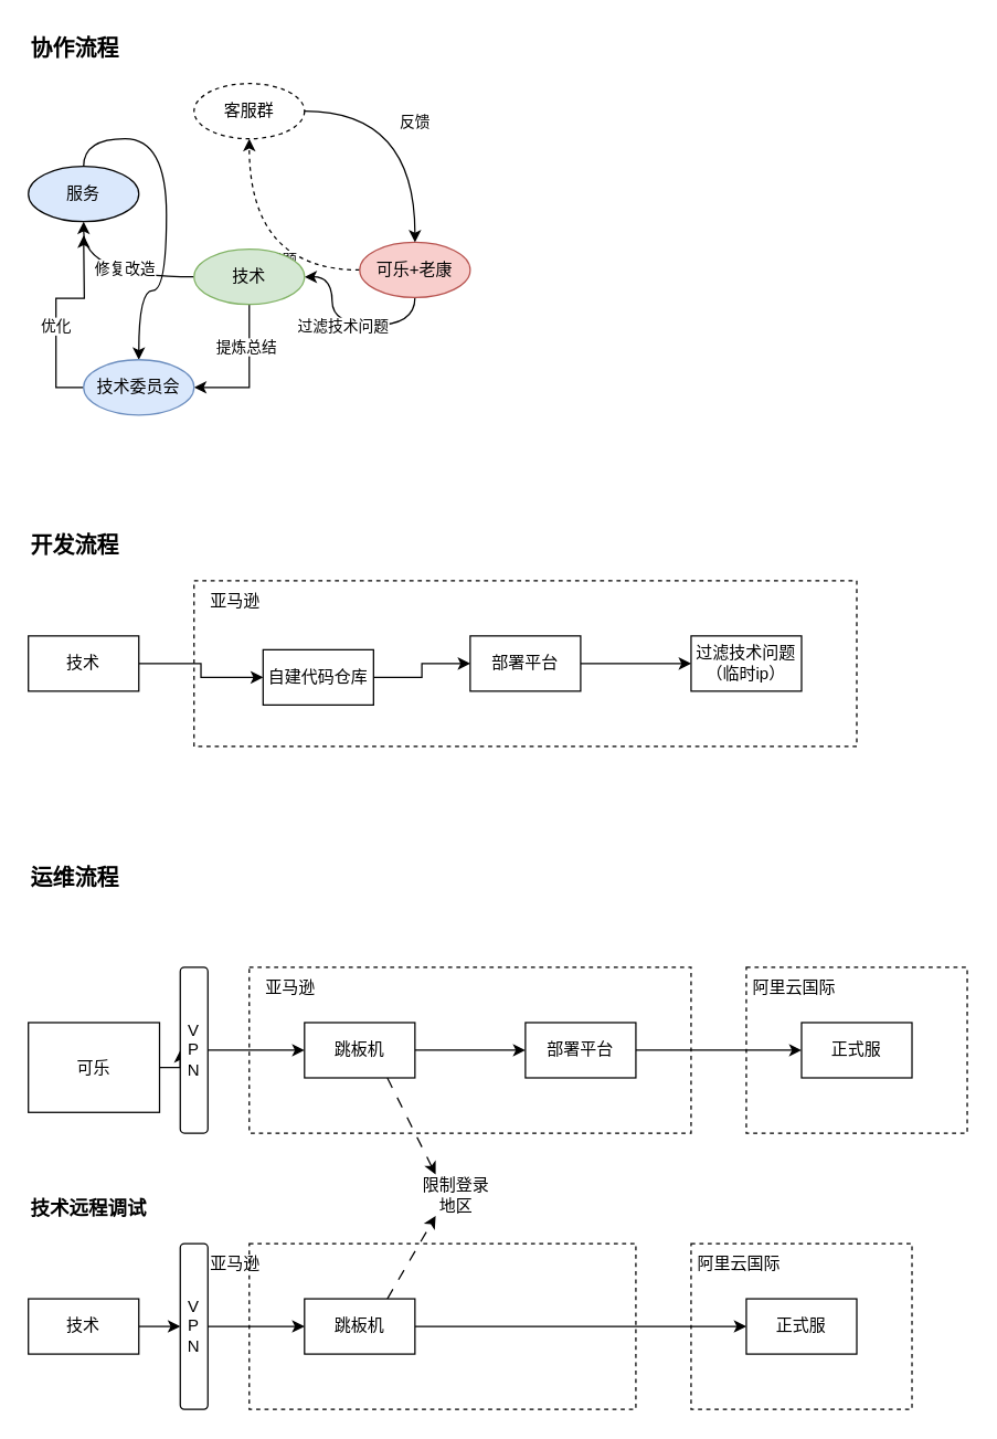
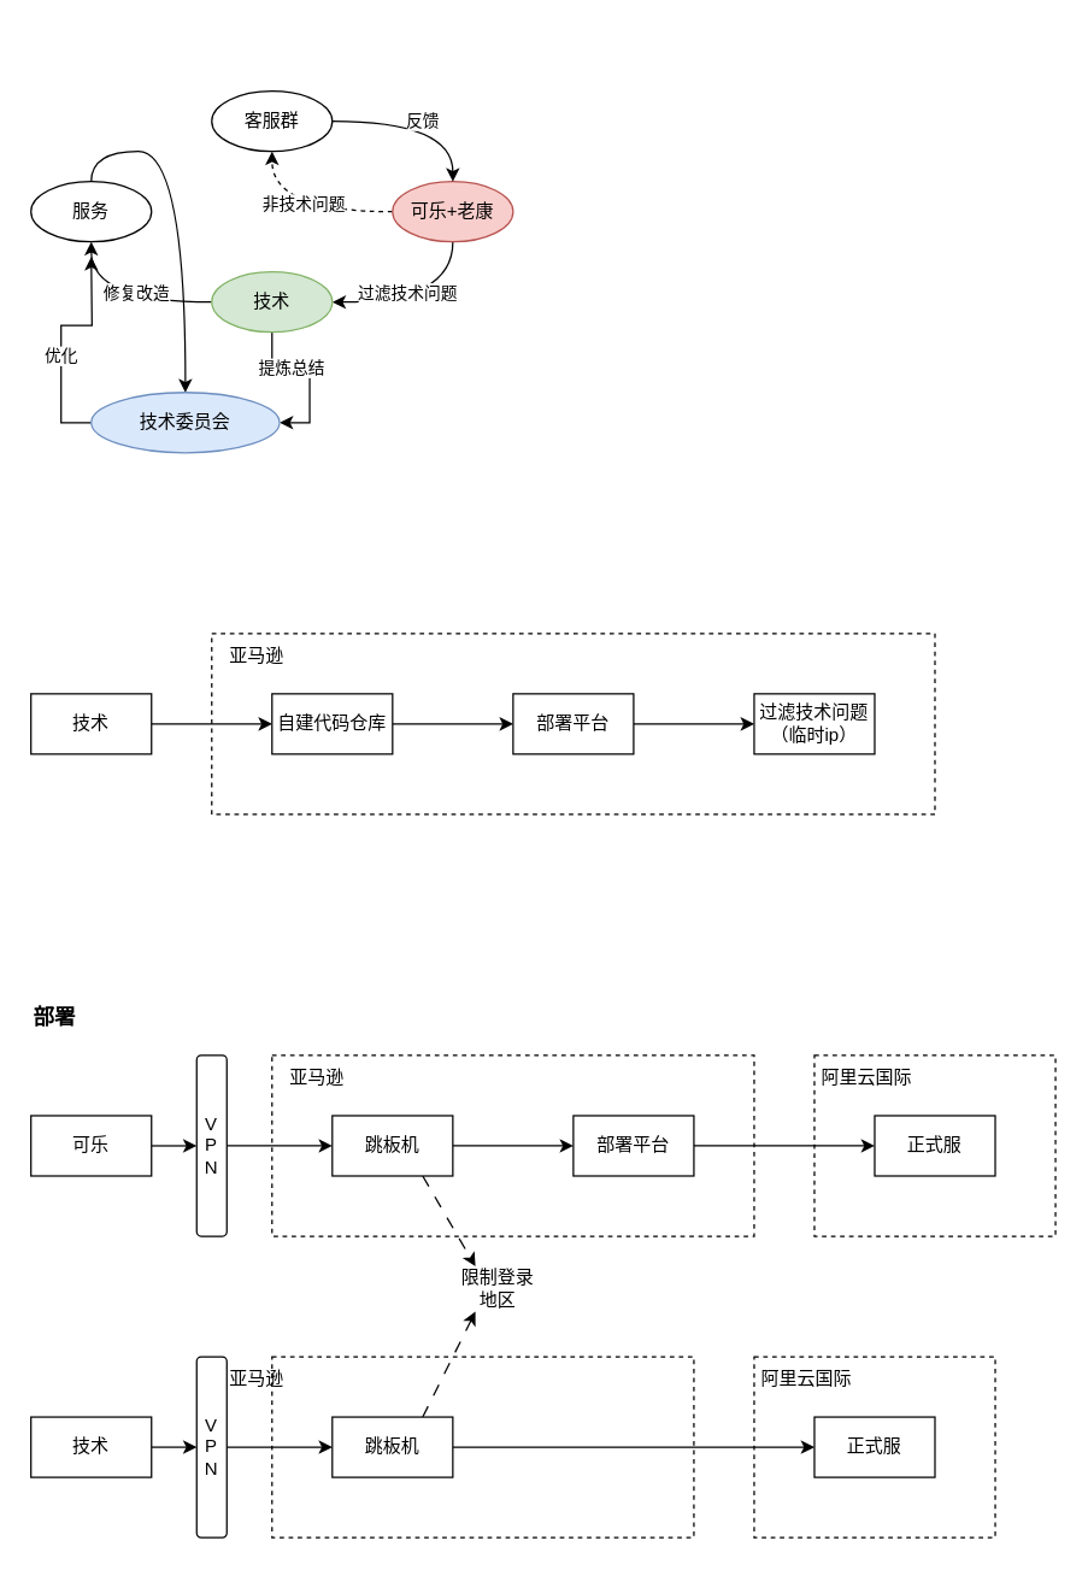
  <mxCell id="0" />
  <mxCell id="1" parent="0" />
  <mxCell id="2" value="" style="rounded=0;whiteSpace=wrap;html=1;dashed=1;" vertex="1" parent="1"><mxGeometry x="540" y="700" width="160" height="120" as="geometry" /></mxCell>
  <mxCell id="3" value="" style="rounded=0;whiteSpace=wrap;html=1;dashed=1;" vertex="1" parent="1"><mxGeometry x="180" y="700" width="320" height="120" as="geometry" /></mxCell>
  <mxCell id="4" value="" style="rounded=0;whiteSpace=wrap;html=1;dashed=1;" vertex="1" parent="1"><mxGeometry x="140" y="420" width="480" height="120" as="geometry" /></mxCell>
- <mxCell id="5" value="客服群" style="ellipse;whiteSpace=wrap;html=1;dashed=1;" vertex="1" parent="1"><mxGeometry x="140" y="60" width="80" height="40" as="geometry" /></mxCell>
+ <mxCell id="5" value="客服群" style="ellipse;whiteSpace=wrap;html=1;" vertex="1" parent="1"><mxGeometry x="140" y="60" width="80" height="40" as="geometry" /></mxCell>
  <mxCell id="6" style="edgeStyle=orthogonalEdgeStyle;rounded=0;orthogonalLoop=1;jettySize=auto;html=1;exitX=0.5;exitY=1;exitDx=0;exitDy=0;entryX=1;entryY=0.5;entryDx=0;entryDy=0;curved=1;" edge="1" parent="1" source="10" target="15"><mxGeometry relative="1" as="geometry" /></mxCell>
  <mxCell id="7" value="过滤技术问题" style="edgeLabel;html=1;align=center;verticalAlign=middle;resizable=0;points=[];" vertex="1" connectable="0" parent="6"><mxGeometry x="0.183" y="-7" relative="1" as="geometry"><mxPoint as="offset" /></mxGeometry></mxCell>
  <mxCell id="8" style="edgeStyle=orthogonalEdgeStyle;rounded=0;orthogonalLoop=1;jettySize=auto;html=1;exitX=0;exitY=0.5;exitDx=0;exitDy=0;entryX=0.5;entryY=1;entryDx=0;entryDy=0;curved=1;dashed=1;" edge="1" parent="1" source="10" target="5"><mxGeometry relative="1" as="geometry" /></mxCell>
  <mxCell id="9" value="非技术问题" style="edgeLabel;html=1;align=center;verticalAlign=middle;resizable=0;points=[];" vertex="1" connectable="0" parent="8"><mxGeometry y="-6" relative="1" as="geometry"><mxPoint as="offset" /></mxGeometry></mxCell>
- <mxCell id="10" value="可乐+老康" style="ellipse;whiteSpace=wrap;html=1;fillColor=#f8cecc;strokeColor=#b85450;" vertex="1" parent="1"><mxGeometry x="260" y="175" width="80" height="40" as="geometry" /></mxCell>
+ <mxCell id="10" value="可乐+老康" style="ellipse;whiteSpace=wrap;html=1;fillColor=#f8cecc;strokeColor=#b85450;" vertex="1" parent="1"><mxGeometry x="260" y="120" width="80" height="40" as="geometry" /></mxCell>
  <mxCell id="11" style="edgeStyle=orthogonalEdgeStyle;rounded=0;orthogonalLoop=1;jettySize=auto;html=1;exitX=0;exitY=0.5;exitDx=0;exitDy=0;entryX=0.5;entryY=1;entryDx=0;entryDy=0;curved=1;" edge="1" parent="1" source="15" target="17"><mxGeometry relative="1" as="geometry" /></mxCell>
  <mxCell id="12" value="修复改造" style="edgeLabel;html=1;align=center;verticalAlign=middle;resizable=0;points=[];" vertex="1" connectable="0" parent="11"><mxGeometry x="-0.15" y="-7" relative="1" as="geometry"><mxPoint as="offset" /></mxGeometry></mxCell>
  <mxCell id="13" style="edgeStyle=orthogonalEdgeStyle;rounded=0;orthogonalLoop=1;jettySize=auto;html=1;exitX=0.5;exitY=1;exitDx=0;exitDy=0;entryX=1;entryY=0.5;entryDx=0;entryDy=0;" edge="1" parent="1" source="15" target="20"><mxGeometry relative="1" as="geometry" /></mxCell>
  <mxCell id="14" value="提炼总结" style="edgeLabel;html=1;align=center;verticalAlign=middle;resizable=0;points=[];" vertex="1" connectable="0" parent="13"><mxGeometry x="-0.4" y="-3" relative="1" as="geometry"><mxPoint as="offset" /></mxGeometry></mxCell>
  <mxCell id="15" value="技术" style="ellipse;whiteSpace=wrap;html=1;fillColor=#d5e8d4;strokeColor=#82b366;" vertex="1" parent="1"><mxGeometry x="140" y="180" width="80" height="40" as="geometry" /></mxCell>
  <mxCell id="16" style="edgeStyle=orthogonalEdgeStyle;rounded=0;orthogonalLoop=1;jettySize=auto;html=1;exitX=0.5;exitY=0;exitDx=0;exitDy=0;curved=1;" edge="1" parent="1" source="17" target="20"><mxGeometry relative="1" as="geometry" /></mxCell>
- <mxCell id="17" value="服务" style="ellipse;whiteSpace=wrap;html=1;fillColor=#dae8fc;" vertex="1" parent="1"><mxGeometry x="20" y="120" width="80" height="40" as="geometry" /></mxCell>
+ <mxCell id="17" value="服务" style="ellipse;whiteSpace=wrap;html=1;" vertex="1" parent="1"><mxGeometry x="20" y="120" width="80" height="40" as="geometry" /></mxCell>
  <mxCell id="18" style="edgeStyle=orthogonalEdgeStyle;rounded=0;orthogonalLoop=1;jettySize=auto;html=1;exitX=0;exitY=0.5;exitDx=0;exitDy=0;" edge="1" parent="1" source="20"><mxGeometry relative="1" as="geometry"><mxPoint x="60" y="170" as="targetPoint" /></mxGeometry></mxCell>
  <mxCell id="19" value="优化" style="edgeLabel;html=1;align=center;verticalAlign=middle;resizable=0;points=[];" vertex="1" connectable="0" parent="18"><mxGeometry x="-0.136" y="1" relative="1" as="geometry"><mxPoint as="offset" /></mxGeometry></mxCell>
- <mxCell id="20" value="技术委员会" style="ellipse;whiteSpace=wrap;html=1;fillColor=#dae8fc;strokeColor=#6c8ebf;" vertex="1" parent="1"><mxGeometry x="60" y="260" width="80" height="40" as="geometry" /></mxCell>
+ <mxCell id="20" value="技术委员会" style="ellipse;whiteSpace=wrap;html=1;fillColor=#dae8fc;strokeColor=#6c8ebf;" vertex="1" parent="1"><mxGeometry x="60" y="260" width="125" height="40" as="geometry" /></mxCell>
  <mxCell id="21" value="反馈" style="endArrow=classic;html=1;rounded=0;exitX=1;exitY=0.5;exitDx=0;exitDy=0;entryX=0.5;entryY=0;entryDx=0;entryDy=0;edgeStyle=orthogonalEdgeStyle;curved=1;" edge="1" parent="1" source="5" target="10"><mxGeometry width="50" height="50" relative="1" as="geometry"><mxPoint x="370" y="320" as="sourcePoint" /><mxPoint x="420" y="270" as="targetPoint" /><Array as="points"><mxPoint x="300" y="80" /></Array></mxGeometry></mxCell>
  <mxCell id="22" style="edgeStyle=orthogonalEdgeStyle;rounded=0;orthogonalLoop=1;jettySize=auto;html=1;exitX=1;exitY=0.5;exitDx=0;exitDy=0;entryX=0;entryY=0.5;entryDx=0;entryDy=0;" edge="1" parent="1" source="23" target="28"><mxGeometry relative="1" as="geometry" /></mxCell>
  <mxCell id="23" value="技术" style="rounded=0;whiteSpace=wrap;html=1;" vertex="1" parent="1"><mxGeometry x="20" y="460" width="80" height="40" as="geometry" /></mxCell>
- <mxCell id="24" value="协作流程" style="text;html=1;align=left;verticalAlign=middle;whiteSpace=wrap;rounded=0;fontStyle=1;fontSize=16;" vertex="1" parent="1"><mxGeometry x="20" y="20" width="110" height="30" as="geometry" /></mxCell>
- <mxCell id="25" value="开发流程" style="text;html=1;align=left;verticalAlign=middle;whiteSpace=wrap;rounded=0;fontStyle=1;fontSize=16;" vertex="1" parent="1"><mxGeometry x="20" y="380" width="110" height="30" as="geometry" /></mxCell>
- <mxCell id="26" value="运维流程" style="text;html=1;align=left;verticalAlign=middle;whiteSpace=wrap;rounded=0;fontStyle=1;fontSize=16;" vertex="1" parent="1"><mxGeometry x="20" y="620" width="110" height="30" as="geometry" /></mxCell>
  <mxCell id="27" style="edgeStyle=orthogonalEdgeStyle;rounded=0;orthogonalLoop=1;jettySize=auto;html=1;exitX=1;exitY=0.5;exitDx=0;exitDy=0;entryX=0;entryY=0.5;entryDx=0;entryDy=0;" edge="1" parent="1" source="28" target="33"><mxGeometry relative="1" as="geometry" /></mxCell>
- <mxCell id="28" value="自建代码仓库" style="rounded=0;whiteSpace=wrap;html=1;" vertex="1" parent="1"><mxGeometry x="190" y="470" width="80" height="40" as="geometry" /></mxCell>
+ <mxCell id="28" value="自建代码仓库" style="rounded=0;whiteSpace=wrap;html=1;" vertex="1" parent="1"><mxGeometry x="180" y="460" width="80" height="40" as="geometry" /></mxCell>
  <mxCell id="29" style="edgeStyle=orthogonalEdgeStyle;rounded=0;orthogonalLoop=1;jettySize=auto;html=1;exitX=1;exitY=0.5;exitDx=0;exitDy=0;entryX=0;entryY=0.5;entryDx=0;entryDy=0;" edge="1" parent="1" source="30" target="56"><mxGeometry relative="1" as="geometry" /></mxCell>
- <mxCell id="30" value="可乐" style="rounded=0;whiteSpace=wrap;html=1;" vertex="1" parent="1"><mxGeometry x="20" y="740" width="95" height="65" as="geometry" /></mxCell>
+ <mxCell id="30" value="可乐" style="rounded=0;whiteSpace=wrap;html=1;" vertex="1" parent="1"><mxGeometry x="20" y="740" width="80" height="40" as="geometry" /></mxCell>
  <mxCell id="31" value="过滤技术问题（临时ip）" style="rounded=0;whiteSpace=wrap;html=1;" vertex="1" parent="1"><mxGeometry x="500" y="460" width="80" height="40" as="geometry" /></mxCell>
  <mxCell id="32" style="edgeStyle=orthogonalEdgeStyle;rounded=0;orthogonalLoop=1;jettySize=auto;html=1;exitX=1;exitY=0.5;exitDx=0;exitDy=0;entryX=0;entryY=0.5;entryDx=0;entryDy=0;" edge="1" parent="1" source="33" target="31"><mxGeometry relative="1" as="geometry" /></mxCell>
  <mxCell id="33" value="部署平台" style="rounded=0;whiteSpace=wrap;html=1;" vertex="1" parent="1"><mxGeometry x="340" y="460" width="80" height="40" as="geometry" /></mxCell>
  <mxCell id="34" value="亚马逊" style="text;html=1;align=center;verticalAlign=middle;whiteSpace=wrap;rounded=0;" vertex="1" parent="1"><mxGeometry x="140" y="420" width="60" height="30" as="geometry" /></mxCell>
  <mxCell id="35" style="edgeStyle=orthogonalEdgeStyle;rounded=0;orthogonalLoop=1;jettySize=auto;html=1;exitX=1;exitY=0.5;exitDx=0;exitDy=0;entryX=0;entryY=0.5;entryDx=0;entryDy=0;" edge="1" parent="1" source="36" target="37"><mxGeometry relative="1" as="geometry" /></mxCell>
  <mxCell id="36" value="部署平台" style="rounded=0;whiteSpace=wrap;html=1;" vertex="1" parent="1"><mxGeometry x="380" y="740" width="80" height="40" as="geometry" /></mxCell>
  <mxCell id="37" value="正式服" style="rounded=0;whiteSpace=wrap;html=1;" vertex="1" parent="1"><mxGeometry x="580" y="740" width="80" height="40" as="geometry" /></mxCell>
  <mxCell id="38" value="亚马逊" style="text;html=1;align=center;verticalAlign=middle;whiteSpace=wrap;rounded=0;" vertex="1" parent="1"><mxGeometry x="180" y="700" width="60" height="30" as="geometry" /></mxCell>
  <mxCell id="39" style="edgeStyle=orthogonalEdgeStyle;rounded=0;orthogonalLoop=1;jettySize=auto;html=1;exitX=1;exitY=0.5;exitDx=0;exitDy=0;entryX=0;entryY=0.5;entryDx=0;entryDy=0;" edge="1" parent="1" source="41" target="36"><mxGeometry relative="1" as="geometry" /></mxCell>
  <mxCell id="40" style="rounded=0;orthogonalLoop=1;jettySize=auto;html=1;exitX=0.75;exitY=1;exitDx=0;exitDy=0;entryX=0.25;entryY=0;entryDx=0;entryDy=0;dashed=1;dashPattern=8 8;" edge="1" parent="1" source="41" target="59"><mxGeometry relative="1" as="geometry" /></mxCell>
  <mxCell id="41" value="跳板机" style="rounded=0;whiteSpace=wrap;html=1;" vertex="1" parent="1"><mxGeometry x="220" y="740" width="80" height="40" as="geometry" /></mxCell>
  <mxCell id="42" value="阿里云国际" style="text;html=1;align=center;verticalAlign=middle;whiteSpace=wrap;rounded=0;" vertex="1" parent="1"><mxGeometry x="540" y="700" width="70" height="30" as="geometry" /></mxCell>
+ <mxCell id="43" value="部署" style="text;html=1;align=left;verticalAlign=middle;whiteSpace=wrap;rounded=0;fontStyle=1;fontSize=14;" vertex="1" parent="1"><mxGeometry x="20" y="660" width="110" height="30" as="geometry" /></mxCell>
  <mxCell id="44" value="" style="rounded=0;whiteSpace=wrap;html=1;dashed=1;" vertex="1" parent="1"><mxGeometry x="500" y="900" width="160" height="120" as="geometry" /></mxCell>
  <mxCell id="45" value="" style="rounded=0;whiteSpace=wrap;html=1;dashed=1;" vertex="1" parent="1"><mxGeometry x="180" y="900" width="280" height="120" as="geometry" /></mxCell>
  <mxCell id="46" style="edgeStyle=orthogonalEdgeStyle;rounded=0;orthogonalLoop=1;jettySize=auto;html=1;exitX=1;exitY=0.5;exitDx=0;exitDy=0;entryX=0;entryY=0.5;entryDx=0;entryDy=0;" edge="1" parent="1" source="47" target="58"><mxGeometry relative="1" as="geometry" /></mxCell>
  <mxCell id="47" value="技术" style="rounded=0;whiteSpace=wrap;html=1;" vertex="1" parent="1"><mxGeometry x="20" y="940" width="80" height="40" as="geometry" /></mxCell>
  <mxCell id="48" value="正式服" style="rounded=0;whiteSpace=wrap;html=1;" vertex="1" parent="1"><mxGeometry x="540" y="940" width="80" height="40" as="geometry" /></mxCell>
  <mxCell id="49" value="亚马逊" style="text;html=1;align=center;verticalAlign=middle;whiteSpace=wrap;rounded=0;" vertex="1" parent="1"><mxGeometry x="140" y="900" width="60" height="30" as="geometry" /></mxCell>
  <mxCell id="50" style="edgeStyle=orthogonalEdgeStyle;rounded=0;orthogonalLoop=1;jettySize=auto;html=1;exitX=1;exitY=0.5;exitDx=0;exitDy=0;entryX=0;entryY=0.5;entryDx=0;entryDy=0;" edge="1" parent="1" source="52" target="48"><mxGeometry relative="1" as="geometry"><mxPoint x="340" y="960" as="targetPoint" /></mxGeometry></mxCell>
  <mxCell id="51" style="rounded=0;orthogonalLoop=1;jettySize=auto;html=1;exitX=0.75;exitY=0;exitDx=0;exitDy=0;entryX=0.25;entryY=1;entryDx=0;entryDy=0;dashed=1;dashPattern=8 8;" edge="1" parent="1" source="52" target="59"><mxGeometry relative="1" as="geometry" /></mxCell>
  <mxCell id="52" value="跳板机" style="rounded=0;whiteSpace=wrap;html=1;" vertex="1" parent="1"><mxGeometry x="220" y="940" width="80" height="40" as="geometry" /></mxCell>
  <mxCell id="53" value="阿里云国际" style="text;html=1;align=center;verticalAlign=middle;whiteSpace=wrap;rounded=0;" vertex="1" parent="1"><mxGeometry x="500" y="900" width="70" height="30" as="geometry" /></mxCell>
- <mxCell id="54" value="技术远程调试" style="text;html=1;align=left;verticalAlign=middle;whiteSpace=wrap;rounded=0;fontStyle=1;fontSize=14;" vertex="1" parent="1"><mxGeometry x="20" y="860" width="110" height="30" as="geometry" /></mxCell>
  <mxCell id="55" style="edgeStyle=orthogonalEdgeStyle;rounded=0;orthogonalLoop=1;jettySize=auto;html=1;exitX=1;exitY=0.5;exitDx=0;exitDy=0;entryX=0;entryY=0.5;entryDx=0;entryDy=0;" edge="1" parent="1" source="56" target="41"><mxGeometry relative="1" as="geometry" /></mxCell>
  <mxCell id="56" value="V&lt;div&gt;P&lt;/div&gt;&lt;div&gt;N&lt;/div&gt;" style="rounded=1;whiteSpace=wrap;html=1;" vertex="1" parent="1"><mxGeometry x="130" y="700" width="20" height="120" as="geometry" /></mxCell>
  <mxCell id="57" style="edgeStyle=orthogonalEdgeStyle;rounded=0;orthogonalLoop=1;jettySize=auto;html=1;exitX=1;exitY=0.5;exitDx=0;exitDy=0;entryX=0;entryY=0.5;entryDx=0;entryDy=0;" edge="1" parent="1" source="58" target="52"><mxGeometry relative="1" as="geometry" /></mxCell>
  <mxCell id="58" value="V&lt;div&gt;P&lt;/div&gt;&lt;div&gt;N&lt;/div&gt;" style="rounded=1;whiteSpace=wrap;html=1;" vertex="1" parent="1"><mxGeometry x="130" y="900" width="20" height="120" as="geometry" /></mxCell>
- <mxCell id="59" value="限制登录地区" style="text;html=1;align=center;verticalAlign=middle;whiteSpace=wrap;rounded=0;" vertex="1" parent="1"><mxGeometry x="300" y="850" width="60" height="30" as="geometry" /></mxCell>
+ <mxCell id="59" value="限制登录地区" style="text;html=1;align=center;verticalAlign=middle;whiteSpace=wrap;rounded=0;" vertex="1" parent="1"><mxGeometry x="300" y="840" width="60" height="30" as="geometry" /></mxCell>
